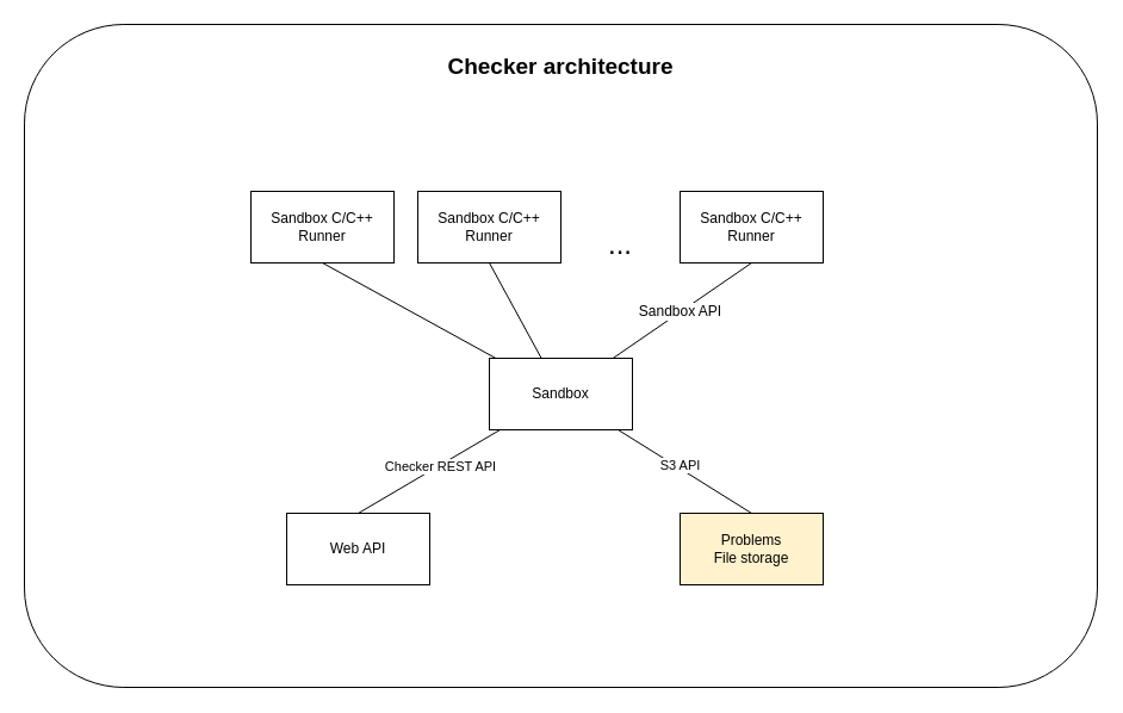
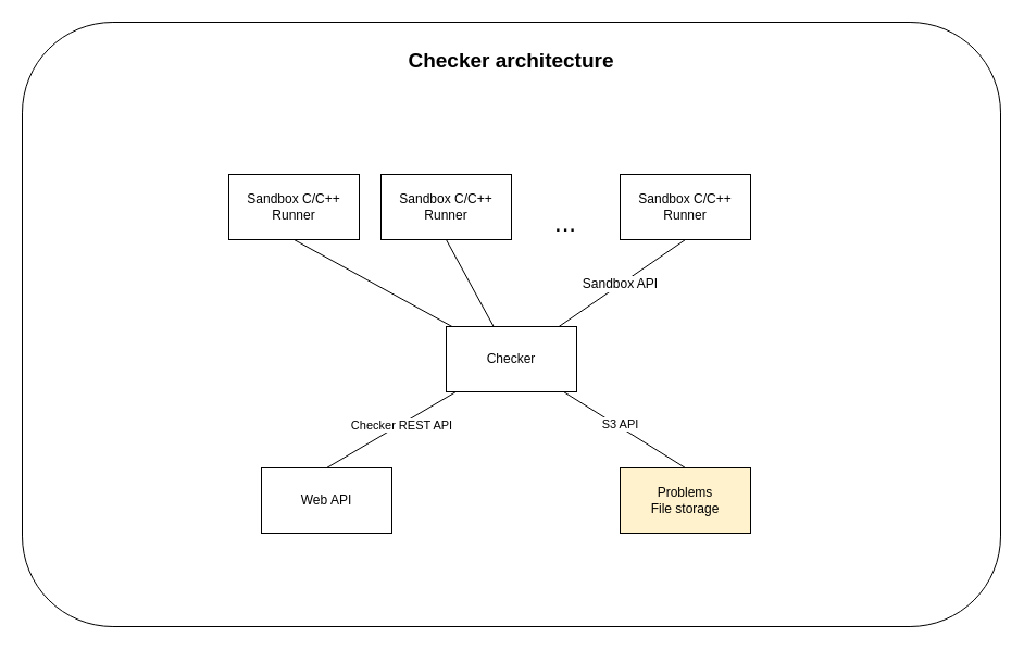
  <mxCell id="0" />
  <mxCell id="1" parent="0" />
  <mxCell id="2" value="" style="rounded=1;whiteSpace=wrap;html=1;" vertex="1" parent="1"><mxGeometry x="20" y="20" width="900" height="556" as="geometry" /></mxCell>
  <mxCell id="3" value="Checker architecture" style="text;html=1;strokeColor=none;fillColor=none;align=center;verticalAlign=middle;whiteSpace=wrap;rounded=0;fontSize=19;fontStyle=1" vertex="1" parent="1"><mxGeometry x="320" y="41" width="300" height="30" as="geometry" /></mxCell>
  <mxCell id="4" value="Web API" style="rounded=0;whiteSpace=wrap;html=1;" vertex="1" parent="1"><mxGeometry x="240" y="430" width="120" height="60" as="geometry" /></mxCell>
  <mxCell id="5" value="Problems&lt;br&gt;File storage" style="rounded=0;whiteSpace=wrap;html=1;fillColor=#fff2cc;" vertex="1" parent="1"><mxGeometry x="570" y="430" width="120" height="60" as="geometry" /></mxCell>
  <mxCell id="6" style="edgeStyle=none;html=1;entryX=0.5;entryY=0;entryDx=0;entryDy=0;endArrow=none;endFill=0;" edge="1" parent="1" source="14" target="4"><mxGeometry relative="1" as="geometry" /></mxCell>
  <mxCell id="7" value="Checker REST API" style="edgeLabel;html=1;align=center;verticalAlign=middle;resizable=0;points=[];" vertex="1" connectable="0" parent="6"><mxGeometry x="-0.148" y="1" relative="1" as="geometry"><mxPoint as="offset" /></mxGeometry></mxCell>
  <mxCell id="8" style="edgeStyle=none;html=1;entryX=0.5;entryY=0;entryDx=0;entryDy=0;endArrow=none;endFill=0;" edge="1" parent="1" source="14" target="5"><mxGeometry relative="1" as="geometry" /></mxCell>
  <mxCell id="9" value="S3 API" style="edgeLabel;html=1;align=center;verticalAlign=middle;resizable=0;points=[];" vertex="1" connectable="0" parent="8"><mxGeometry x="0.164" y="-1" relative="1" as="geometry"><mxPoint x="-13" y="-12" as="offset" /></mxGeometry></mxCell>
  <mxCell id="10" style="edgeStyle=none;html=1;entryX=0.5;entryY=1;entryDx=0;entryDy=0;fontSize=24;endArrow=none;endFill=0;" edge="1" parent="1" source="14" target="15"><mxGeometry relative="1" as="geometry" /></mxCell>
  <mxCell id="11" style="edgeStyle=none;html=1;entryX=0.5;entryY=1;entryDx=0;entryDy=0;fontSize=24;endArrow=none;endFill=0;" edge="1" parent="1" source="14" target="16"><mxGeometry relative="1" as="geometry" /></mxCell>
  <mxCell id="12" style="edgeStyle=none;html=1;entryX=0.5;entryY=1;entryDx=0;entryDy=0;fontSize=24;endArrow=none;endFill=0;" edge="1" parent="1" source="14" target="17"><mxGeometry relative="1" as="geometry" /></mxCell>
  <mxCell id="13" value="Sandbox API" style="edgeLabel;html=1;align=center;verticalAlign=middle;resizable=0;points=[];fontSize=12;" vertex="1" connectable="0" parent="12"><mxGeometry x="-0.215" y="-1" relative="1" as="geometry"><mxPoint x="10" y="-9" as="offset" /></mxGeometry></mxCell>
- <mxCell id="14" value="Sandbox" style="rounded=0;whiteSpace=wrap;html=1;" vertex="1" parent="1"><mxGeometry x="410" y="300" width="120" height="60" as="geometry" /></mxCell>
+ <mxCell id="14" value="Checker" style="rounded=0;whiteSpace=wrap;html=1;" vertex="1" parent="1"><mxGeometry x="410" y="300" width="120" height="60" as="geometry" /></mxCell>
  <mxCell id="15" value="Sandbox C/C++&lt;br&gt;Runner" style="rounded=0;whiteSpace=wrap;html=1;" vertex="1" parent="1"><mxGeometry x="210" y="160" width="120" height="60" as="geometry" /></mxCell>
  <mxCell id="16" value="Sandbox C/C++&lt;br&gt;Runner" style="rounded=0;whiteSpace=wrap;html=1;" vertex="1" parent="1"><mxGeometry x="350" y="160" width="120" height="60" as="geometry" /></mxCell>
  <mxCell id="17" value="Sandbox C/C++&lt;br&gt;Runner" style="rounded=0;whiteSpace=wrap;html=1;" vertex="1" parent="1"><mxGeometry x="570" y="160" width="120" height="60" as="geometry" /></mxCell>
  <mxCell id="18" value="..." style="text;html=1;strokeColor=none;fillColor=none;align=center;verticalAlign=middle;whiteSpace=wrap;rounded=0;fontSize=24;" vertex="1" parent="1"><mxGeometry x="490" y="190" width="60" height="30" as="geometry" /></mxCell>
